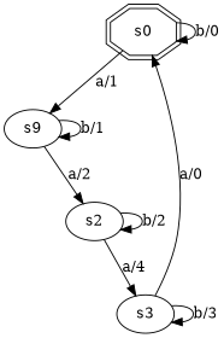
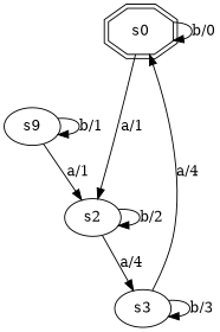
  digraph {
    s0 [shape=doubleoctagon]
    n2 [label=s9]
    s2
    s3
    s0 -> s0 [label="b/0"]
-   s0 -> n2 [label="a/1"]
+   s0 -> s2 [label="a/1"]
    n2 -> n2 [label="b/1"]
-   n2 -> s2 [label="a/2"]
+   n2 -> s2 [label="a/1"]
    s2 -> s2 [label="b/2"]
    s2 -> s3 [label="a/4"]
-   s3 -> s0 [label="a/0"]
+   s3 -> s0 [label="a/4"]
    s3 -> s3 [label="b/3"]
  }
